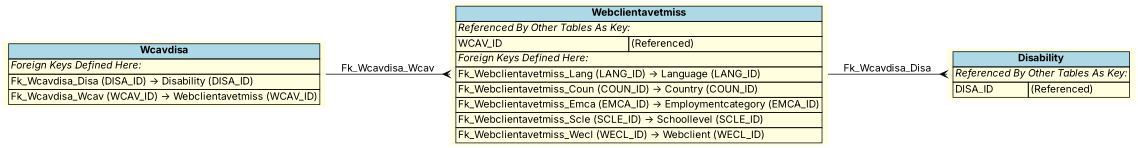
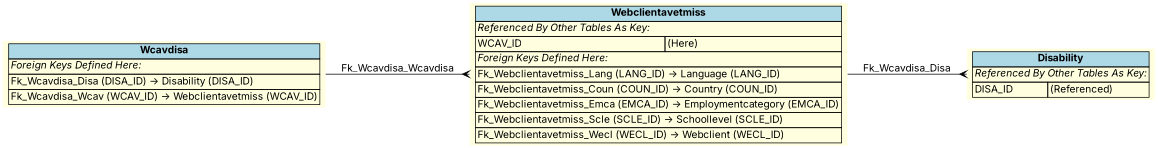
  digraph {
    fontname=Inter
    rankdir=LR
    node [fillcolor=lightyellow fontname=Inter shape=plaintext style=filled]
    edge [arrowhead=crow arrowtail=none dir=both fontname=Inter labelfontsize=10]
-   n1 [label=<     <TABLE BORDER="0" CELLBORDER="1" CELLSPACING="0" BGCOLOR="lightyellow">       <TR><TD COLSPAN="2" BGCOLOR="lightblue"><B>Webclientavetmiss</B></TD></TR>       <TR><TD COLSPAN="2" ALIGN="LEFT"><I>Referenced By Other Tables As Key:</I></TD></TR>       <TR><TD ALIGN="LEFT">WCAV_ID</TD><TD ALIGN="LEFT">(Referenced)</TD></TR>       <TR><TD COLSPAN="2" ALIGN="LEFT"><I>Foreign Keys Defined Here:</I></TD></TR>       <TR><TD ALIGN="LEFT" COLSPAN="2">Fk_Webclientavetmiss_Lang (LANG_ID) &rarr; Language (LANG_ID)</TD></TR>       <TR><TD ALIGN="LEFT" COLSPAN="2">Fk_Webclientavetmiss_Coun (COUN_ID) &rarr; Country (COUN_ID)</TD></TR>       <TR><TD ALIGN="LEFT" COLSPAN="2">Fk_Webclientavetmiss_Emca (EMCA_ID) &rarr; Employmentcategory (EMCA_ID)</TD></TR>       <TR><TD ALIGN="LEFT" COLSPAN="2">Fk_Webclientavetmiss_Scle (SCLE_ID) &rarr; Schoollevel (SCLE_ID)</TD></TR>       <TR><TD ALIGN="LEFT" COLSPAN="2">Fk_Webclientavetmiss_Wecl (WECL_ID) &rarr; Webclient (WECL_ID)</TD></TR>     </TABLE>     >]
+   n1 [label=<     <TABLE BORDER="0" CELLBORDER="1" CELLSPACING="0" BGCOLOR="lightyellow">       <TR><TD COLSPAN="2" BGCOLOR="lightblue"><B>Webclientavetmiss</B></TD></TR>       <TR><TD COLSPAN="2" ALIGN="LEFT"><I>Referenced By Other Tables As Key:</I></TD></TR>       <TR><TD ALIGN="LEFT">WCAV_ID</TD><TD ALIGN="LEFT">(Here)</TD></TR>       <TR><TD COLSPAN="2" ALIGN="LEFT"><I>Foreign Keys Defined Here:</I></TD></TR>       <TR><TD ALIGN="LEFT" COLSPAN="2">Fk_Webclientavetmiss_Lang (LANG_ID) &rarr; Language (LANG_ID)</TD></TR>       <TR><TD ALIGN="LEFT" COLSPAN="2">Fk_Webclientavetmiss_Coun (COUN_ID) &rarr; Country (COUN_ID)</TD></TR>       <TR><TD ALIGN="LEFT" COLSPAN="2">Fk_Webclientavetmiss_Emca (EMCA_ID) &rarr; Employmentcategory (EMCA_ID)</TD></TR>       <TR><TD ALIGN="LEFT" COLSPAN="2">Fk_Webclientavetmiss_Scle (SCLE_ID) &rarr; Schoollevel (SCLE_ID)</TD></TR>       <TR><TD ALIGN="LEFT" COLSPAN="2">Fk_Webclientavetmiss_Wecl (WECL_ID) &rarr; Webclient (WECL_ID)</TD></TR>     </TABLE>     >]
    n2 [label=<     <TABLE BORDER="0" CELLBORDER="1" CELLSPACING="0" BGCOLOR="lightyellow">       <TR><TD COLSPAN="2" BGCOLOR="lightblue"><B>Disability</B></TD></TR>       <TR><TD COLSPAN="2" ALIGN="LEFT"><I>Referenced By Other Tables As Key:</I></TD></TR>       <TR><TD ALIGN="LEFT">DISA_ID</TD><TD ALIGN="LEFT">(Referenced)</TD></TR>     </TABLE>     >]
    n3 [label=<     <TABLE BORDER="0" CELLBORDER="1" CELLSPACING="0" BGCOLOR="lightyellow">       <TR><TD COLSPAN="2" BGCOLOR="lightblue"><B>Wcavdisa</B></TD></TR>       <TR><TD COLSPAN="2" ALIGN="LEFT"><I>Foreign Keys Defined Here:</I></TD></TR>       <TR><TD ALIGN="LEFT" COLSPAN="2">Fk_Wcavdisa_Disa (DISA_ID) &rarr; Disability (DISA_ID)</TD></TR>       <TR><TD ALIGN="LEFT" COLSPAN="2">Fk_Wcavdisa_Wcav (WCAV_ID) &rarr; Webclientavetmiss (WCAV_ID)</TD></TR>     </TABLE>     >]
    n1 -> n2 [label=" Fk_Wcavdisa_Disa "]
-   n3 -> n1 [label=" Fk_Wcavdisa_Wcav "]
+   n3 -> n1 [label=" Fk_Wcavdisa_Wcavdisa "]
  }
